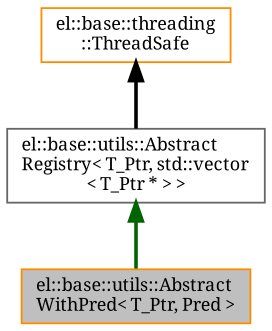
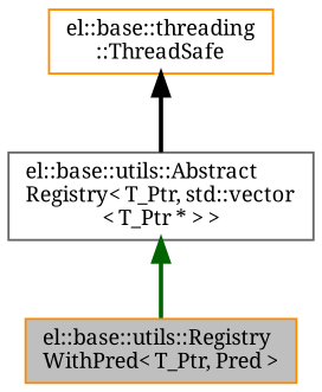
  digraph {
    fontname="Noto Serif"
    node [color=darkorange fillcolor=white fontname="Noto Serif" fontsize=10 shape=record style=filled]
    edge [dir=back fontname="Noto Serif" fontsize=10 labelfontname=Helvetica labelfontsize=10 style=bold]
-   n1 [fillcolor=grey75 fontcolor=black height=0.2 label="el::base::utils::Abstract\lWithPred\< T_Ptr, Pred \>" width=0.4]
+   n1 [fillcolor=grey75 fontcolor=black height=0.2 label="el::base::utils::Registry\lWithPred\< T_Ptr, Pred \>" width=0.4]
    n2 [color=gray40 height=0.2 label="el::base::utils::Abstract\lRegistry\< T_Ptr, std::vector\l\< T_Ptr * \> \>" width=0.4]
    n3 [height=0.2 label="el::base::threading\l::ThreadSafe" width=0.4]
    n2 -> n1 [color=darkgreen]
    n3 -> n2 [color=black]
  }
